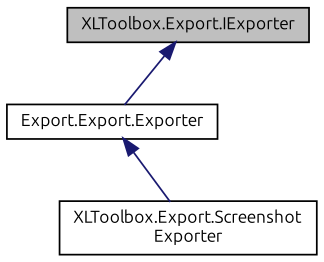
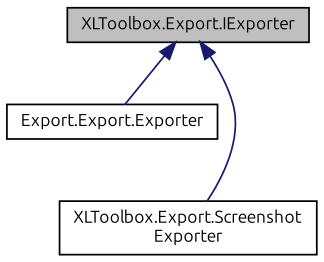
  digraph {
    fontname=Ubuntu
    node [color=black fontname=Ubuntu fontsize=10 shape=record]
    edge [color=midnightblue dir=back fontname=Ubuntu fontsize=10 labelfontname=Helvetica labelfontsize=10 style=solid]
    n1 [fillcolor=grey75 fontcolor=black height=0.2 label="XLToolbox.Export.IExporter" style=filled width=0.4]
    n2 [height=0.2 label="Export.Export.Exporter" width=0.4]
    n3 [height=0.2 label="XLToolbox.Export.Screenshot\lExporter" width=0.4]
    n1 -> n2
-   n2 -> n3
+   n1 -> n3
  }
